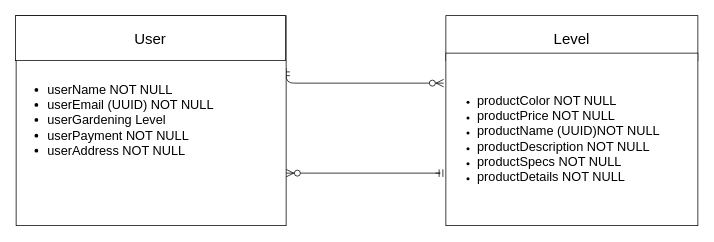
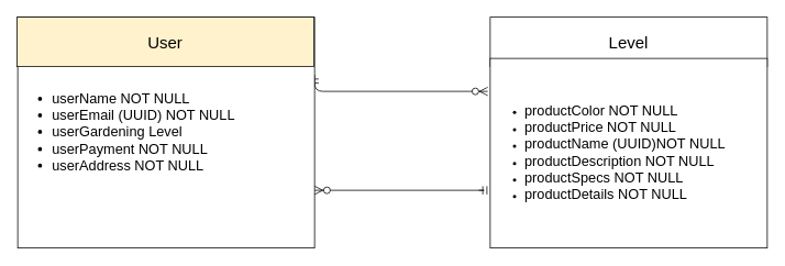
  <mxCell id="0" />
  <mxCell id="1" parent="0" />
  <mxCell id="2" value="" style="edgeStyle=orthogonalEdgeStyle;endArrow=ERzeroToMany;startArrow=ERmandOne;shadow=0;strokeWidth=1;endSize=8;startSize=8;" parent="1" edge="1"><mxGeometry width="100" height="100" relative="1" as="geometry"><mxPoint x="381" y="90" as="sourcePoint" /><mxPoint x="591" y="110" as="targetPoint" /><Array as="points"><mxPoint x="381" y="110" /></Array></mxGeometry></mxCell>
  <mxCell id="3" value="&lt;ul style=&quot;font-size: 17px&quot;&gt;&lt;li&gt;userName NOT NULL&amp;nbsp;&lt;/li&gt;&lt;li&gt;userEmail (UUID) NOT NULL&lt;/li&gt;&lt;li&gt;userGardening Level&lt;/li&gt;&lt;li&gt;userPayment NOT NULL&lt;/li&gt;&lt;li&gt;userAddress NOT NULL&lt;/li&gt;&lt;/ul&gt;" style="whiteSpace=wrap;html=1;align=left;" parent="1" vertex="1"><mxGeometry x="21" y="20" width="360" height="280" as="geometry" /></mxCell>
- <mxCell id="4" value="&lt;font style=&quot;font-size: 20px&quot;&gt;User&lt;/font&gt;" style="whiteSpace=wrap;html=1;" parent="1" vertex="1"><mxGeometry x="20" y="20" width="360" height="60" as="geometry" /></mxCell>
+ <mxCell id="4" value="&lt;font style=&quot;font-size: 20px&quot;&gt;User&lt;/font&gt;" style="whiteSpace=wrap;html=1;fillColor=#fff2cc;" parent="1" vertex="1"><mxGeometry x="20" y="20" width="360" height="60" as="geometry" /></mxCell>
  <mxCell id="5" value="&lt;font style=&quot;font-size: 20px&quot;&gt;Level&lt;/font&gt;" style="whiteSpace=wrap;html=1;" parent="1" vertex="1"><mxGeometry x="594" y="20" width="336" height="60" as="geometry" /></mxCell>
  <mxCell id="6" value="&lt;ul&gt;&lt;li&gt;&lt;font style=&quot;font-size: 17px&quot;&gt;productColor NOT NULL&lt;/font&gt;&lt;/li&gt;&lt;li&gt;&lt;font style=&quot;font-size: 17px&quot;&gt;productPrice NOT NULL&lt;/font&gt;&lt;/li&gt;&lt;li&gt;&lt;font style=&quot;font-size: 17px&quot;&gt;productName (UUID)NOT NULL&lt;/font&gt;&lt;/li&gt;&lt;li&gt;&lt;font style=&quot;font-size: 17px&quot;&gt;productDescription NOT NULL&lt;/font&gt;&lt;/li&gt;&lt;li&gt;&lt;font style=&quot;font-size: 17px&quot;&gt;productSpecs NOT NULL&lt;/font&gt;&lt;/li&gt;&lt;li&gt;&lt;font style=&quot;font-size: 17px&quot;&gt;productDetails NOT NULL&lt;/font&gt;&lt;/li&gt;&lt;/ul&gt;" style="whiteSpace=wrap;html=1;align=left;" parent="1" vertex="1"><mxGeometry x="594" y="70" width="336" height="230" as="geometry" /></mxCell>
  <mxCell id="7" value="" style="edgeStyle=orthogonalEdgeStyle;endArrow=ERzeroToMany;startArrow=ERmandOne;shadow=0;strokeWidth=1;endSize=8;startSize=8;entryX=1;entryY=0.75;entryDx=0;entryDy=0;" parent="1" target="3" edge="1"><mxGeometry width="100" height="100" relative="1" as="geometry"><mxPoint x="580" y="230" as="sourcePoint" /><mxPoint x="470" y="280" as="targetPoint" /><Array as="points"><mxPoint x="590" y="230" /></Array></mxGeometry></mxCell>
